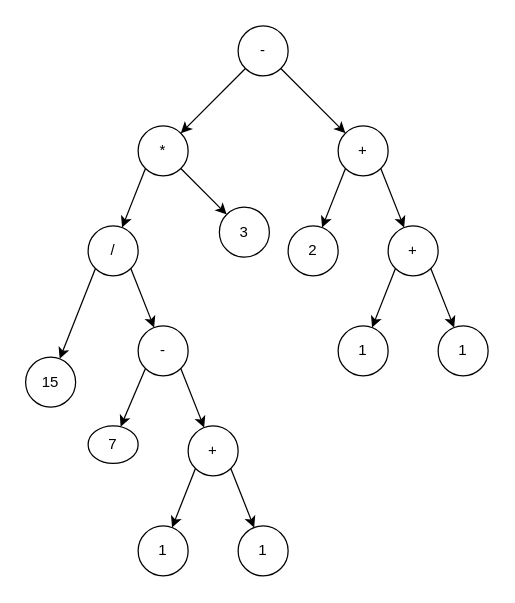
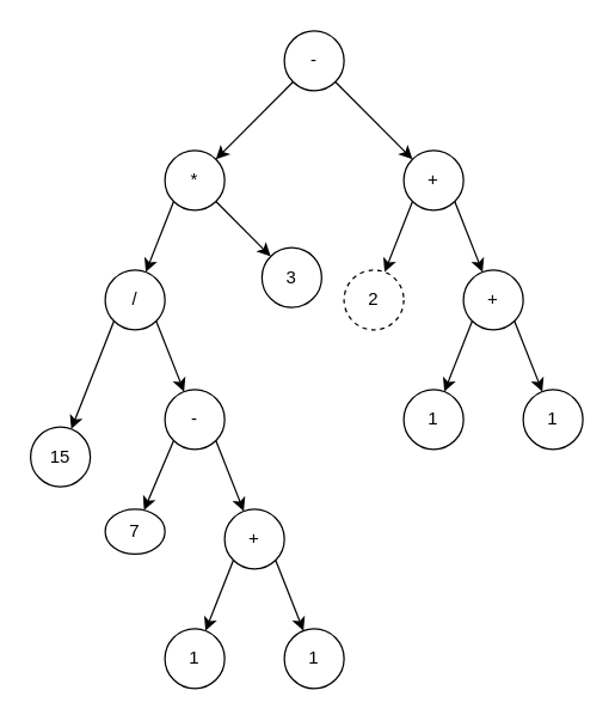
  <mxCell id="0" />
  <mxCell id="1" parent="0" />
  <mxCell id="2" value="1" style="ellipse;whiteSpace=wrap;html=1;aspect=fixed;fontSize=12;" vertex="1" parent="1"><mxGeometry x="110" y="420" width="40" height="40" as="geometry" /></mxCell>
  <mxCell id="3" value="1" style="ellipse;whiteSpace=wrap;html=1;aspect=fixed;fontSize=12;" vertex="1" parent="1"><mxGeometry x="190" y="420" width="40" height="40" as="geometry" /></mxCell>
  <mxCell id="4" style="rounded=0;orthogonalLoop=1;jettySize=auto;html=1;exitX=0;exitY=1;exitDx=0;exitDy=0;fontSize=12;" edge="1" parent="1" source="6" target="2"><mxGeometry relative="1" as="geometry" /></mxCell>
  <mxCell id="5" style="edgeStyle=none;rounded=0;orthogonalLoop=1;jettySize=auto;html=1;exitX=1;exitY=1;exitDx=0;exitDy=0;fontSize=12;" edge="1" parent="1" source="6" target="3"><mxGeometry relative="1" as="geometry" /></mxCell>
  <mxCell id="6" value="+" style="ellipse;whiteSpace=wrap;html=1;aspect=fixed;fontSize=12;" vertex="1" parent="1"><mxGeometry x="150" y="340" width="40" height="40" as="geometry" /></mxCell>
  <mxCell id="7" value="7" style="ellipse;whiteSpace=wrap;html=1;aspect=fixed;fontSize=12;" vertex="1" parent="1"><mxGeometry x="70" y="340" width="40" height="30" as="geometry" /></mxCell>
  <mxCell id="8" style="edgeStyle=none;rounded=0;orthogonalLoop=1;jettySize=auto;html=1;exitX=0;exitY=1;exitDx=0;exitDy=0;fontSize=12;" edge="1" parent="1" source="10" target="7"><mxGeometry relative="1" as="geometry" /></mxCell>
  <mxCell id="9" style="edgeStyle=none;rounded=0;orthogonalLoop=1;jettySize=auto;html=1;exitX=1;exitY=1;exitDx=0;exitDy=0;fontSize=12;" edge="1" parent="1" source="10" target="6"><mxGeometry relative="1" as="geometry" /></mxCell>
  <mxCell id="10" value="-" style="ellipse;whiteSpace=wrap;html=1;aspect=fixed;fontSize=12;" vertex="1" parent="1"><mxGeometry x="110" y="260" width="40" height="40" as="geometry" /></mxCell>
  <mxCell id="11" value="15" style="ellipse;whiteSpace=wrap;html=1;aspect=fixed;fontSize=12;" vertex="1" parent="1"><mxGeometry x="20" y="285" width="40" height="40" as="geometry" /></mxCell>
  <mxCell id="12" style="edgeStyle=none;rounded=0;orthogonalLoop=1;jettySize=auto;html=1;exitX=0;exitY=1;exitDx=0;exitDy=0;fontSize=12;" edge="1" parent="1" source="14" target="11"><mxGeometry relative="1" as="geometry" /></mxCell>
  <mxCell id="13" style="edgeStyle=none;rounded=0;orthogonalLoop=1;jettySize=auto;html=1;exitX=1;exitY=1;exitDx=0;exitDy=0;fontSize=12;" edge="1" parent="1" source="14" target="10"><mxGeometry relative="1" as="geometry" /></mxCell>
  <mxCell id="14" value="/" style="ellipse;whiteSpace=wrap;html=1;aspect=fixed;fontSize=12;" vertex="1" parent="1"><mxGeometry x="70" y="180" width="40" height="40" as="geometry" /></mxCell>
  <mxCell id="15" value="3" style="ellipse;whiteSpace=wrap;html=1;aspect=fixed;fontSize=12;" vertex="1" parent="1"><mxGeometry x="175" y="165" width="40" height="40" as="geometry" /></mxCell>
  <mxCell id="16" style="edgeStyle=none;rounded=0;orthogonalLoop=1;jettySize=auto;html=1;exitX=0;exitY=1;exitDx=0;exitDy=0;fontSize=12;" edge="1" parent="1" source="18" target="14"><mxGeometry relative="1" as="geometry" /></mxCell>
  <mxCell id="17" style="edgeStyle=none;rounded=0;orthogonalLoop=1;jettySize=auto;html=1;exitX=1;exitY=1;exitDx=0;exitDy=0;fontSize=12;" edge="1" parent="1" source="18" target="15"><mxGeometry relative="1" as="geometry" /></mxCell>
  <mxCell id="18" value="*" style="ellipse;whiteSpace=wrap;html=1;aspect=fixed;fontSize=12;" vertex="1" parent="1"><mxGeometry x="110" y="100" width="40" height="40" as="geometry" /></mxCell>
  <mxCell id="19" style="edgeStyle=none;rounded=0;orthogonalLoop=1;jettySize=auto;html=1;exitX=0;exitY=1;exitDx=0;exitDy=0;fontSize=12;" edge="1" parent="1" source="21" target="18"><mxGeometry relative="1" as="geometry" /></mxCell>
  <mxCell id="20" style="edgeStyle=none;rounded=0;orthogonalLoop=1;jettySize=auto;html=1;exitX=1;exitY=1;exitDx=0;exitDy=0;fontSize=12;" edge="1" parent="1" source="21" target="30"><mxGeometry relative="1" as="geometry" /></mxCell>
  <mxCell id="21" value="-" style="ellipse;whiteSpace=wrap;html=1;aspect=fixed;fontSize=12;" vertex="1" parent="1"><mxGeometry x="190" y="20" width="40" height="40" as="geometry" /></mxCell>
  <mxCell id="22" style="edgeStyle=none;rounded=0;orthogonalLoop=1;jettySize=auto;html=1;exitX=0;exitY=1;exitDx=0;exitDy=0;fontSize=12;" edge="1" parent="1" source="24" target="25"><mxGeometry relative="1" as="geometry" /></mxCell>
  <mxCell id="23" style="edgeStyle=none;rounded=0;orthogonalLoop=1;jettySize=auto;html=1;exitX=1;exitY=1;exitDx=0;exitDy=0;fontSize=12;" edge="1" parent="1" source="24" target="26"><mxGeometry relative="1" as="geometry" /></mxCell>
  <mxCell id="24" value="+" style="ellipse;whiteSpace=wrap;html=1;aspect=fixed;fontSize=12;" vertex="1" parent="1"><mxGeometry x="310" y="180" width="40" height="40" as="geometry" /></mxCell>
  <mxCell id="25" value="1" style="ellipse;whiteSpace=wrap;html=1;aspect=fixed;fontSize=12;" vertex="1" parent="1"><mxGeometry x="270" y="260" width="40" height="40" as="geometry" /></mxCell>
  <mxCell id="26" value="1" style="ellipse;whiteSpace=wrap;html=1;aspect=fixed;fontSize=12;" vertex="1" parent="1"><mxGeometry x="350" y="260" width="40" height="40" as="geometry" /></mxCell>
- <mxCell id="27" value="2" style="ellipse;whiteSpace=wrap;html=1;aspect=fixed;fontSize=12;" vertex="1" parent="1"><mxGeometry x="230" y="180" width="40" height="40" as="geometry" /></mxCell>
+ <mxCell id="27" value="2" style="ellipse;whiteSpace=wrap;html=1;aspect=fixed;fontSize=12;dashed=1;" vertex="1" parent="1"><mxGeometry x="230" y="180" width="40" height="40" as="geometry" /></mxCell>
  <mxCell id="28" style="edgeStyle=none;rounded=0;orthogonalLoop=1;jettySize=auto;html=1;exitX=0;exitY=1;exitDx=0;exitDy=0;fontSize=12;" edge="1" parent="1" source="30" target="27"><mxGeometry relative="1" as="geometry" /></mxCell>
  <mxCell id="29" style="edgeStyle=none;rounded=0;orthogonalLoop=1;jettySize=auto;html=1;exitX=1;exitY=1;exitDx=0;exitDy=0;fontSize=12;" edge="1" parent="1" source="30" target="24"><mxGeometry relative="1" as="geometry" /></mxCell>
  <mxCell id="30" value="+" style="ellipse;whiteSpace=wrap;html=1;aspect=fixed;fontSize=12;" vertex="1" parent="1"><mxGeometry x="270" y="100" width="40" height="40" as="geometry" /></mxCell>
